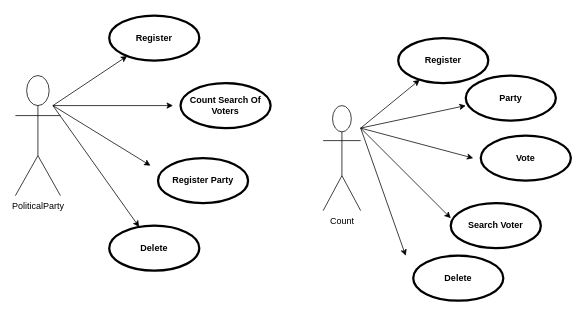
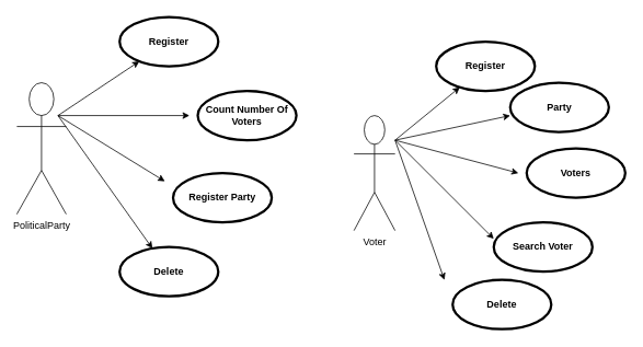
  <mxCell id="0" />
  <mxCell id="1" parent="0" />
  <mxCell id="2" value="PoliticalParty" style="shape=umlActor;html=1;verticalLabelPosition=bottom;verticalAlign=top;align=center;" vertex="1" parent="1"><mxGeometry x="20" y="100" width="60" height="160" as="geometry" /></mxCell>
  <mxCell id="3" value="Register" style="shape=ellipse;html=1;strokeWidth=3;fontStyle=1;whiteSpace=wrap;align=center;perimeter=ellipsePerimeter;" vertex="1" parent="1"><mxGeometry x="145" y="20" width="120" height="60" as="geometry" /></mxCell>
- <mxCell id="4" value="Count Search Of Voters" style="shape=ellipse;html=1;strokeWidth=3;fontStyle=1;whiteSpace=wrap;align=center;perimeter=ellipsePerimeter;" vertex="1" parent="1"><mxGeometry x="240" y="110" width="120" height="60" as="geometry" /></mxCell>
+ <mxCell id="4" value="Count Number Of Voters" style="shape=ellipse;html=1;strokeWidth=3;fontStyle=1;whiteSpace=wrap;align=center;perimeter=ellipsePerimeter;" vertex="1" parent="1"><mxGeometry x="240" y="110" width="120" height="60" as="geometry" /></mxCell>
  <mxCell id="5" value="Register Party" style="shape=ellipse;html=1;strokeWidth=3;fontStyle=1;whiteSpace=wrap;align=center;perimeter=ellipsePerimeter;" vertex="1" parent="1"><mxGeometry x="210" y="210" width="120" height="60" as="geometry" /></mxCell>
  <mxCell id="6" value="Delete" style="shape=ellipse;html=1;strokeWidth=3;fontStyle=1;whiteSpace=wrap;align=center;perimeter=ellipsePerimeter;" vertex="1" parent="1"><mxGeometry x="145" y="300" width="120" height="60" as="geometry" /></mxCell>
  <mxCell id="7" value="" style="endArrow=classic;html=1;rounded=0;" edge="1" parent="1"><mxGeometry width="50" height="50" relative="1" as="geometry"><mxPoint x="70" y="140" as="sourcePoint" /><mxPoint x="230" y="140" as="targetPoint" /></mxGeometry></mxCell>
  <mxCell id="8" value="" style="endArrow=classic;html=1;rounded=0;" edge="1" parent="1"><mxGeometry width="50" height="50" relative="1" as="geometry"><mxPoint x="70" y="140" as="sourcePoint" /><mxPoint x="200" y="220" as="targetPoint" /></mxGeometry></mxCell>
  <mxCell id="9" value="" style="endArrow=classic;html=1;rounded=0;" edge="1" parent="1" target="6"><mxGeometry width="50" height="50" relative="1" as="geometry"><mxPoint x="70" y="140" as="sourcePoint" /><mxPoint x="210" y="230" as="targetPoint" /></mxGeometry></mxCell>
- <mxCell id="10" value="Count" style="shape=umlActor;verticalLabelPosition=bottom;verticalAlign=top;html=1;outlineConnect=0;" vertex="1" parent="1"><mxGeometry x="430" y="140" width="50" height="140" as="geometry" /></mxCell>
+ <mxCell id="10" value="Voter" style="shape=umlActor;verticalLabelPosition=bottom;verticalAlign=top;html=1;outlineConnect=0;" vertex="1" parent="1"><mxGeometry x="430" y="140" width="50" height="140" as="geometry" /></mxCell>
  <mxCell id="11" value="Register" style="shape=ellipse;html=1;strokeWidth=3;fontStyle=1;whiteSpace=wrap;align=center;perimeter=ellipsePerimeter;" vertex="1" parent="1"><mxGeometry x="530" y="50" width="120" height="60" as="geometry" /></mxCell>
- <mxCell id="12" value="Vote" style="shape=ellipse;html=1;strokeWidth=3;fontStyle=1;whiteSpace=wrap;align=center;perimeter=ellipsePerimeter;" vertex="1" parent="1"><mxGeometry x="640" y="180" width="120" height="60" as="geometry" /></mxCell>
+ <mxCell id="12" value="Voters" style="shape=ellipse;html=1;strokeWidth=3;fontStyle=1;whiteSpace=wrap;align=center;perimeter=ellipsePerimeter;" vertex="1" parent="1"><mxGeometry x="640" y="180" width="120" height="60" as="geometry" /></mxCell>
  <mxCell id="13" value="Search Voter" style="shape=ellipse;html=1;strokeWidth=3;fontStyle=1;whiteSpace=wrap;align=center;perimeter=ellipsePerimeter;" vertex="1" parent="1"><mxGeometry x="600" y="270" width="120" height="60" as="geometry" /></mxCell>
  <mxCell id="14" value="Delete" style="shape=ellipse;html=1;strokeWidth=3;fontStyle=1;whiteSpace=wrap;align=center;perimeter=ellipsePerimeter;" vertex="1" parent="1"><mxGeometry x="550" y="340" width="120" height="60" as="geometry" /></mxCell>
  <mxCell id="15" value="Party" style="shape=ellipse;html=1;strokeWidth=3;fontStyle=1;whiteSpace=wrap;align=center;perimeter=ellipsePerimeter;" vertex="1" parent="1"><mxGeometry x="620" y="100" width="120" height="60" as="geometry" /></mxCell>
  <mxCell id="16" value="" style="endArrow=classic;html=1;rounded=0;" edge="1" parent="1" target="11"><mxGeometry width="50" height="50" relative="1" as="geometry"><mxPoint x="480" y="170" as="sourcePoint" /><mxPoint x="530" y="115" as="targetPoint" /></mxGeometry></mxCell>
  <mxCell id="17" value="" style="endArrow=classic;html=1;rounded=0;entryX=0;entryY=0.333;entryDx=0;entryDy=0;entryPerimeter=0;" edge="1" parent="1" target="13"><mxGeometry width="50" height="50" relative="1" as="geometry"><mxPoint x="480" y="170" as="sourcePoint" /><mxPoint x="567.405" y="115.187" as="targetPoint" /></mxGeometry></mxCell>
  <mxCell id="18" value="" style="endArrow=classic;html=1;rounded=0;" edge="1" parent="1"><mxGeometry width="50" height="50" relative="1" as="geometry"><mxPoint x="480" y="170" as="sourcePoint" /><mxPoint x="540" y="340" as="targetPoint" /></mxGeometry></mxCell>
  <mxCell id="19" value="" style="endArrow=classic;html=1;rounded=0;entryX=0;entryY=0.667;entryDx=0;entryDy=0;entryPerimeter=0;" edge="1" parent="1" target="15"><mxGeometry width="50" height="50" relative="1" as="geometry"><mxPoint x="480" y="170" as="sourcePoint" /><mxPoint x="567.405" y="115.187" as="targetPoint" /></mxGeometry></mxCell>
  <mxCell id="20" value="" style="endArrow=classic;html=1;rounded=0;" edge="1" parent="1"><mxGeometry width="50" height="50" relative="1" as="geometry"><mxPoint x="480" y="170" as="sourcePoint" /><mxPoint x="630" y="210" as="targetPoint" /></mxGeometry></mxCell>
  <mxCell id="21" value="" style="endArrow=classic;html=1;rounded=0;" edge="1" parent="1" target="3"><mxGeometry width="50" height="50" relative="1" as="geometry"><mxPoint x="70" y="140" as="sourcePoint" /><mxPoint x="240" y="150" as="targetPoint" /></mxGeometry></mxCell>
